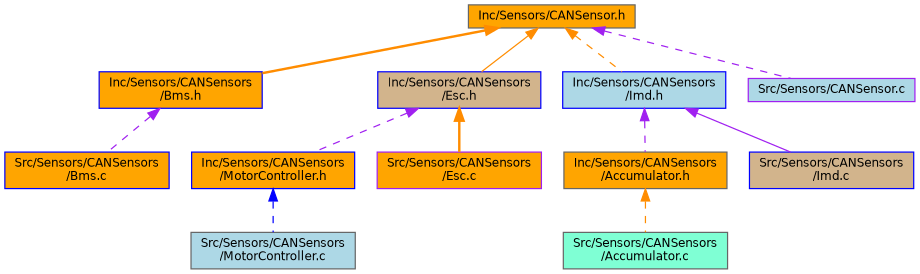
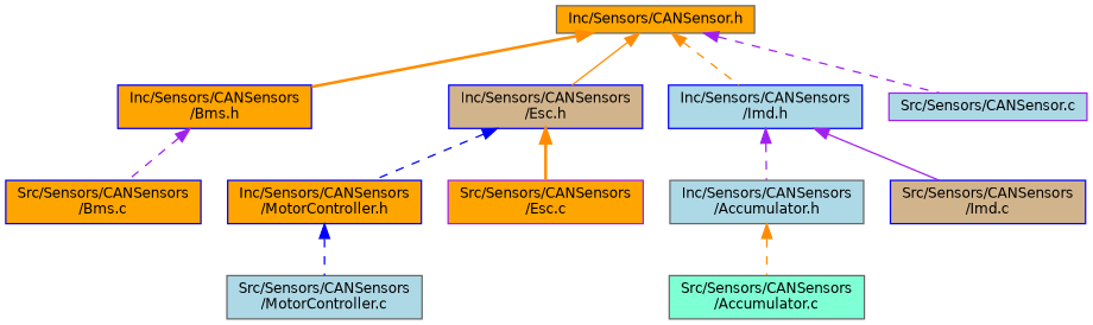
  digraph {
    fontname="DejaVu Sans"
    node [color=blue fillcolor=orange fontname="DejaVu Sans" fontsize=10 shape=box style=filled]
    edge [color=darkorange dir=back fontname="DejaVu Sans" fontsize=10 labelfontname=Helvetica labelfontsize=10 style=dashed]
    n1 [color=gray40 fontcolor=black height=0.2 label="Inc/Sensors/CANSensor.h" width=0.4]
    n2 [height=0.2 label="Inc/Sensors/CANSensors\l/Bms.h" width=0.4]
    n3 [fillcolor=tan height=0.2 label="Inc/Sensors/CANSensors\l/Esc.h" width=0.4]
    n4 [fillcolor=lightblue height=0.2 label="Inc/Sensors/CANSensors\l/Imd.h" width=0.4]
    n5 [color=purple fillcolor=lightblue height=0.2 label="Src/Sensors/CANSensor.c" width=0.4]
    n6 [height=0.2 label="Src/Sensors/CANSensors\l/Bms.c" width=0.4]
    n7 [height=0.2 label="Inc/Sensors/CANSensors\l/MotorController.h" width=0.4]
    n8 [color=purple height=0.2 label="Src/Sensors/CANSensors\l/Esc.c" width=0.4]
-   n9 [color=gray40 height=0.2 label="Inc/Sensors/CANSensors\l/Accumulator.h" width=0.4]
+   n9 [color=gray40 fillcolor=lightblue height=0.2 label="Inc/Sensors/CANSensors\l/Accumulator.h" width=0.4]
    n10 [fillcolor=tan height=0.2 label="Src/Sensors/CANSensors\l/Imd.c" width=0.4]
    n11 [color=gray40 fillcolor=aquamarine height=0.2 label="Src/Sensors/CANSensors\l/Accumulator.c" width=0.4]
    n12 [color=gray40 fillcolor=lightblue height=0.2 label="Src/Sensors/CANSensors\l/MotorController.c" width=0.4]
    n1 -> n2 [style=bold]
    n1 -> n3 [style=solid]
    n1 -> n4
    n1 -> n5 [color=purple]
    n2 -> n6 [color=purple]
-   n3 -> n7 [color=purple]
+   n3 -> n7 [color=blue]
    n3 -> n8 [style=bold]
    n4 -> n9 [color=purple]
    n4 -> n10 [color=purple style=solid]
    n7 -> n12 [color=blue]
    n9 -> n11
  }
